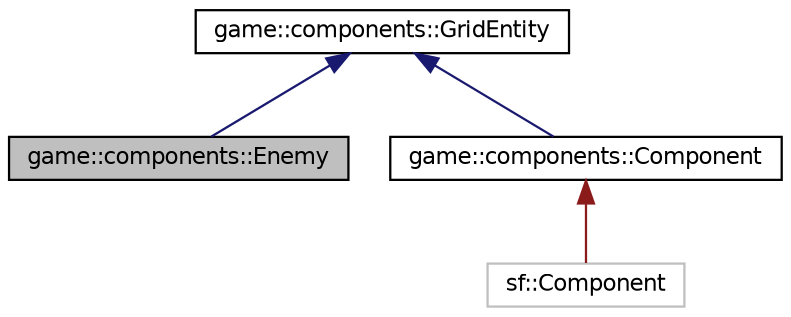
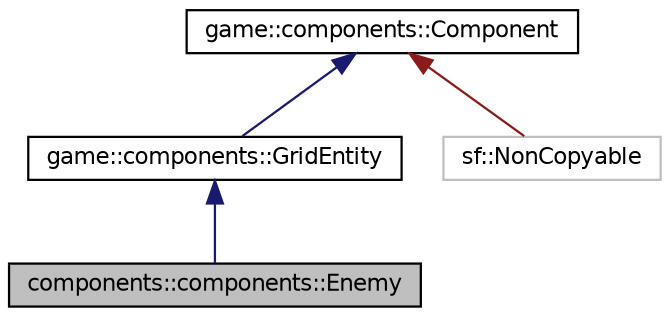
  digraph {
    node [color=black fillcolor=white fontname=Helvetica fontsize=10 shape=record style=filled]
    edge [color=midnightblue dir=back fontname=Helvetica fontsize=10 labelfontname=Helvetica labelfontsize=10 style=solid]
-   n1 [fillcolor=grey75 fontcolor=black height=0.2 label="game::components::Enemy" width=0.4]
+   n1 [fillcolor=grey75 fontcolor=black height=0.2 label="components::components::Enemy" width=0.4]
    n2 [height=0.2 label="game::components::GridEntity" width=0.4]
    n3 [height=0.2 label="game::components::Component" width=0.4]
-   n4 [color=grey75 height=0.2 label="sf::Component" width=0.4]
+   n4 [color=grey75 height=0.2 label="sf::NonCopyable" width=0.4]
    n2 -> n1
-   n2 -> n3
+   n3 -> n2
    n3 -> n4 [color=firebrick4]
  }
